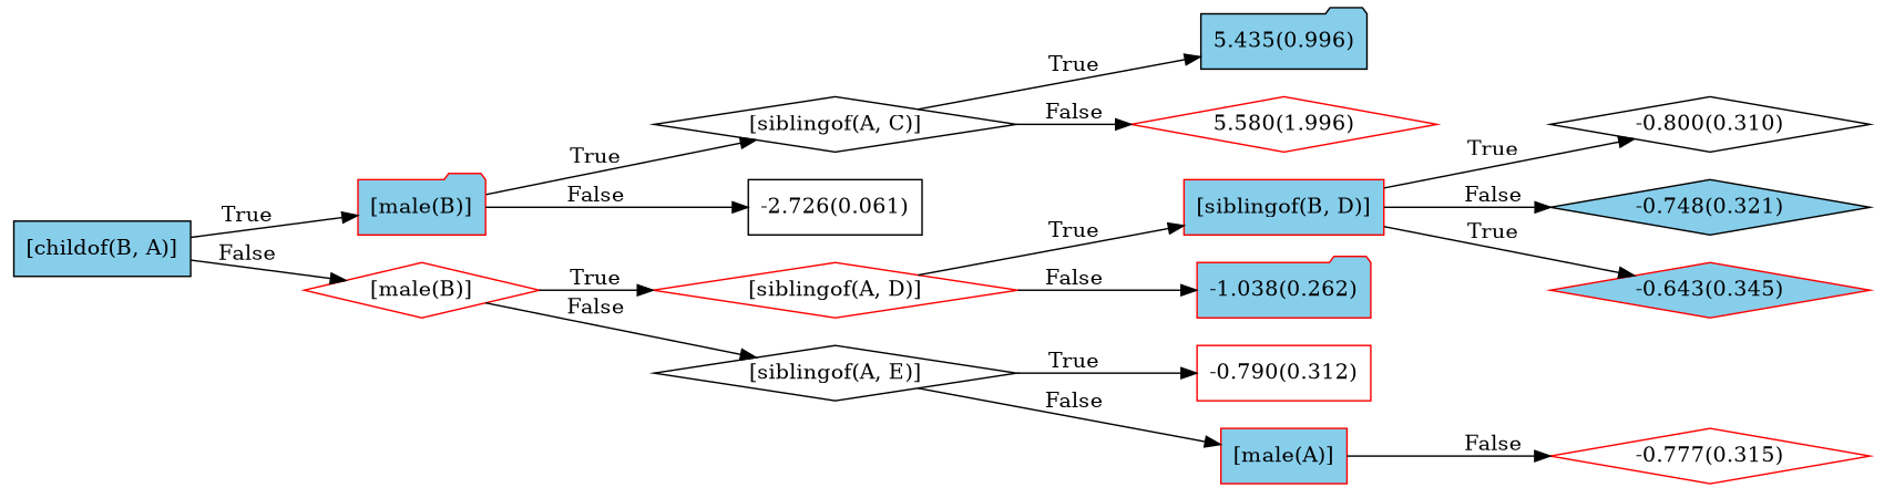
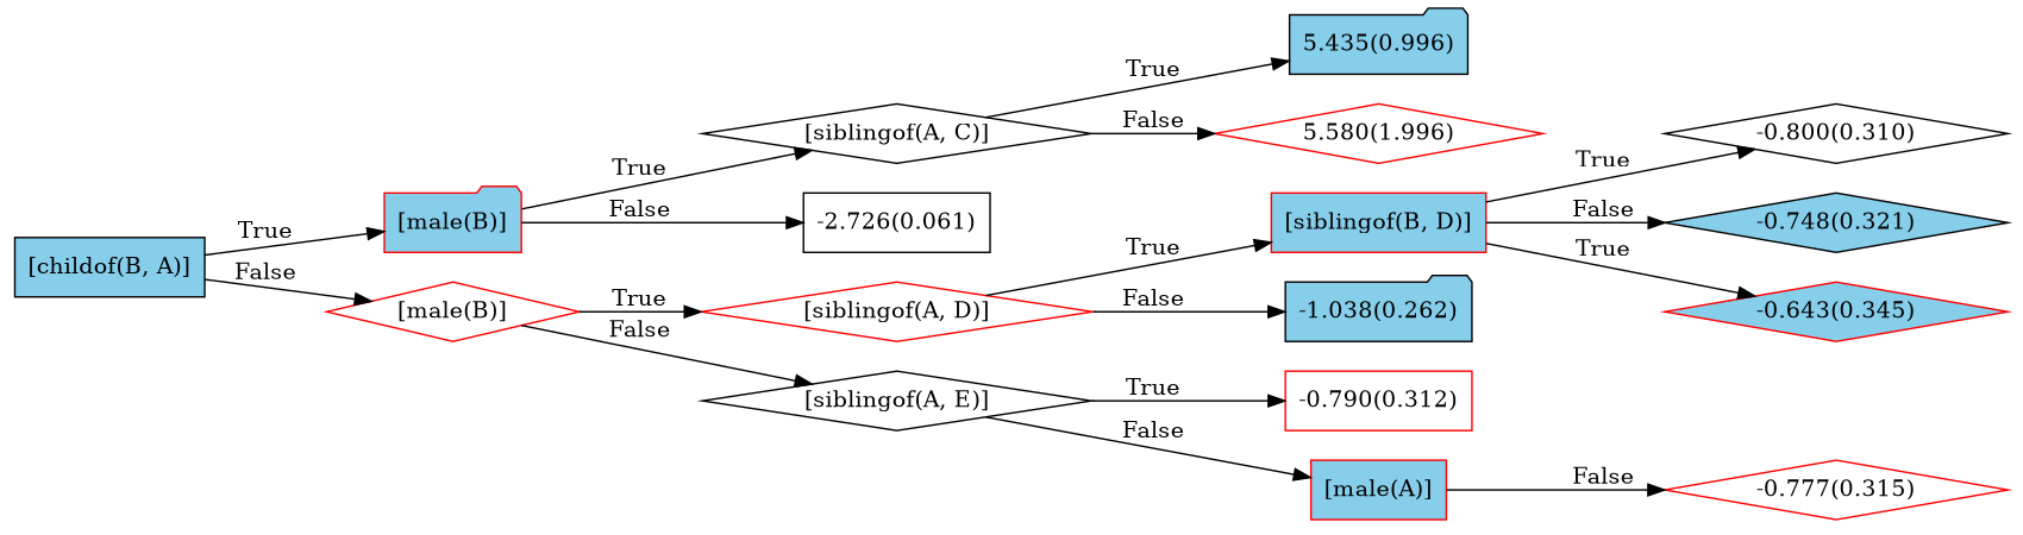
  digraph {
    rankdir=LR
    node [color=red fillcolor=white shape=diamond style=filled]
    n1 [color=black fillcolor=skyblue label="[childof(B, A)]" shape=box]
    n2 [fillcolor=skyblue label="[male(B)]" shape=folder]
    n3 [label="[male(B)]"]
    n4 [color=black label="[siblingof(A, C)]"]
    n5 [color=black label="-2.726(0.061)" shape=box]
    n6 [label="[siblingof(A, D)]"]
    n7 [color=black label="[siblingof(A, E)]"]
    n8 [color=black fillcolor=skyblue label="5.435(0.996)" shape=folder]
    n9 [label="5.580(1.996)"]
    n10 [fillcolor=skyblue label="[siblingof(B, D)]" shape=box]
-   n11 [fillcolor=skyblue label="-1.038(0.262)" shape=folder]
+   n11 [color=black fillcolor=skyblue label="-1.038(0.262)" shape=folder]
    n12 [label="-0.790(0.312)" shape=box]
    n13 [fillcolor=skyblue label="[male(A)]" shape=box]
    n14 [color=black label="-0.800(0.310)"]
    n15 [color=black fillcolor=skyblue label="-0.748(0.321)"]
    n16 [fillcolor=skyblue label="-0.643(0.345)"]
    n17 [label="-0.777(0.315)"]
    n1 -> n2 [label=True]
    n1 -> n3 [label=False]
    n2 -> n4 [label=True]
    n2 -> n5 [label=False]
    n3 -> n6 [label=True]
    n3 -> n7 [label=False]
    n4 -> n8 [label=True]
    n4 -> n9 [label=False]
    n6 -> n10 [label=True]
    n6 -> n11 [label=False]
    n7 -> n12 [label=True]
    n7 -> n13 [label=False]
    n10 -> n14 [label=True]
    n10 -> n15 [label=False]
    n10 -> n16 [label=True]
    n13 -> n17 [label=False]
  }
